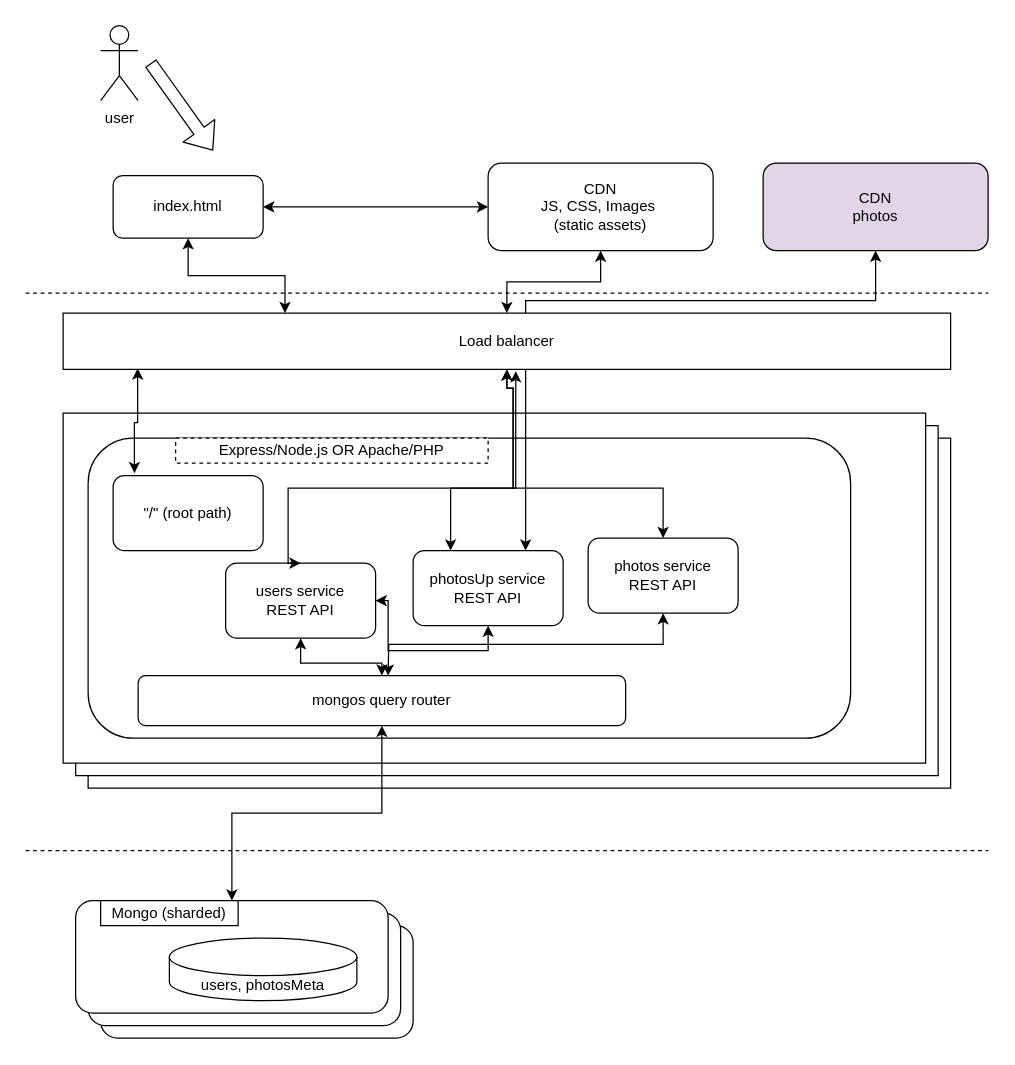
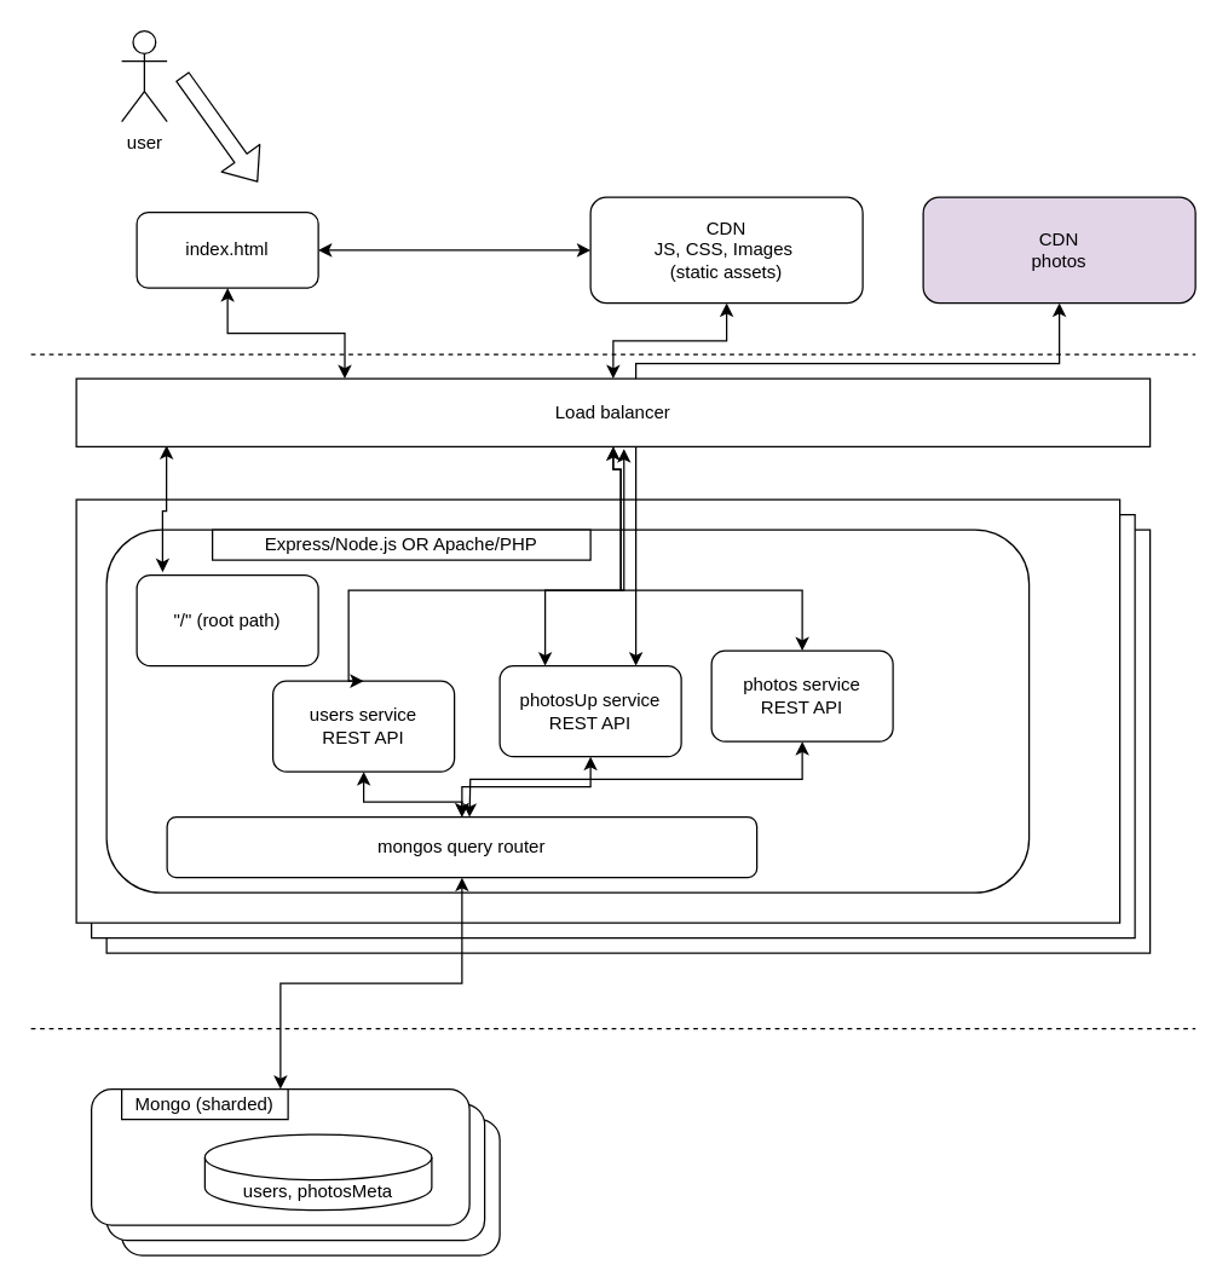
  <mxCell id="0" />
  <mxCell id="1" parent="0" />
  <mxCell id="2" value="" style="rounded=1;whiteSpace=wrap;html=1;" parent="1" vertex="1"><mxGeometry x="80" y="740" width="250" height="90" as="geometry" /></mxCell>
  <mxCell id="3" value="" style="rounded=1;whiteSpace=wrap;html=1;" parent="1" vertex="1"><mxGeometry x="70" y="730" width="250" height="90" as="geometry" /></mxCell>
  <mxCell id="4" value="" style="rounded=1;whiteSpace=wrap;html=1;" parent="1" vertex="1"><mxGeometry x="60" y="720" width="250" height="90" as="geometry" /></mxCell>
  <mxCell id="5" value="" style="rounded=0;whiteSpace=wrap;html=1;" parent="1" vertex="1"><mxGeometry x="70" y="350" width="690" height="280" as="geometry" /></mxCell>
  <mxCell id="6" value="" style="rounded=0;whiteSpace=wrap;html=1;" parent="1" vertex="1"><mxGeometry x="60" y="340" width="690" height="280" as="geometry" /></mxCell>
  <mxCell id="7" value="" style="rounded=0;whiteSpace=wrap;html=1;" parent="1" vertex="1"><mxGeometry x="50" y="330" width="690" height="280" as="geometry" /></mxCell>
  <mxCell id="8" value="user" style="shape=umlActor;verticalLabelPosition=bottom;verticalAlign=top;html=1;outlineConnect=0;" parent="1" vertex="1"><mxGeometry x="80" y="20" width="30" height="60" as="geometry" /></mxCell>
  <mxCell id="9" value="CDN&lt;br&gt;JS, CSS, Images&amp;nbsp;&lt;br&gt;(static assets)" style="rounded=1;whiteSpace=wrap;html=1;" parent="1" vertex="1"><mxGeometry x="390" y="130" width="180" height="70" as="geometry" /></mxCell>
  <mxCell id="10" value="" style="rounded=1;whiteSpace=wrap;html=1;" parent="1" vertex="1"><mxGeometry x="70" y="350" width="610" height="240" as="geometry" /></mxCell>
- <mxCell id="11" value="Express/Node.js OR Apache/PHP" style="rounded=0;whiteSpace=wrap;html=1;dashed=1;" parent="1" vertex="1"><mxGeometry x="140" y="350" width="250" height="20" as="geometry" /></mxCell>
+ <mxCell id="11" value="Express/Node.js OR Apache/PHP" style="rounded=0;whiteSpace=wrap;html=1;" parent="1" vertex="1"><mxGeometry x="140" y="350" width="250" height="20" as="geometry" /></mxCell>
  <mxCell id="12" style="edgeStyle=orthogonalEdgeStyle;rounded=0;orthogonalLoop=1;jettySize=auto;html=1;exitX=0.5;exitY=1;exitDx=0;exitDy=0;startArrow=classic;startFill=1;endArrow=classic;endFill=1;targetPerimeterSpacing=0;" parent="1" source="13" edge="1"><mxGeometry relative="1" as="geometry"><mxPoint x="310" y="540" as="targetPoint" /></mxGeometry></mxCell>
  <mxCell id="13" value="photos service&lt;br&gt;REST API" style="rounded=1;whiteSpace=wrap;html=1;" parent="1" vertex="1"><mxGeometry x="470" y="430" width="120" height="60" as="geometry" /></mxCell>
  <mxCell id="14" style="edgeStyle=orthogonalEdgeStyle;rounded=0;orthogonalLoop=1;jettySize=auto;html=1;exitX=0.75;exitY=0;exitDx=0;exitDy=0;entryX=0.5;entryY=1;entryDx=0;entryDy=0;startArrow=classic;startFill=1;endArrow=classic;endFill=1;targetPerimeterSpacing=0;" parent="1" source="16" target="32" edge="1"><mxGeometry relative="1" as="geometry"><Array as="points"><mxPoint x="420" y="240" /><mxPoint x="700" y="240" /></Array></mxGeometry></mxCell>
- <mxCell id="15" style="edgeStyle=orthogonalEdgeStyle;rounded=0;orthogonalLoop=1;jettySize=auto;html=1;exitX=0.5;exitY=1;exitDx=0;exitDy=0;startArrow=classic;startFill=1;endArrow=classic;endFill=1;targetPerimeterSpacing=0;" parent="1" source="16" target="18" edge="1"><mxGeometry relative="1" as="geometry" /></mxCell>
+ <mxCell id="15" style="edgeStyle=orthogonalEdgeStyle;rounded=0;orthogonalLoop=1;jettySize=auto;html=1;exitX=0.5;exitY=1;exitDx=0;exitDy=0;entryX=0.5;entryY=0;entryDx=0;entryDy=0;startArrow=classic;startFill=1;endArrow=classic;endFill=1;targetPerimeterSpacing=0;" parent="1" source="16" target="36" edge="1"><mxGeometry relative="1" as="geometry" /></mxCell>
  <mxCell id="16" value="photosUp service&lt;br&gt;REST API" style="rounded=1;whiteSpace=wrap;html=1;" parent="1" vertex="1"><mxGeometry x="330" y="440" width="120" height="60" as="geometry" /></mxCell>
  <mxCell id="17" style="edgeStyle=orthogonalEdgeStyle;rounded=0;orthogonalLoop=1;jettySize=auto;html=1;exitX=0.5;exitY=1;exitDx=0;exitDy=0;startArrow=classic;startFill=1;endArrow=classic;endFill=1;targetPerimeterSpacing=0;" parent="1" source="18" target="36" edge="1"><mxGeometry relative="1" as="geometry" /></mxCell>
  <mxCell id="18" value="users&amp;nbsp;service&lt;br&gt;REST API" style="rounded=1;whiteSpace=wrap;html=1;" parent="1" vertex="1"><mxGeometry x="180" y="450" width="120" height="60" as="geometry" /></mxCell>
  <mxCell id="19" value="&quot;/&quot; (root path)" style="rounded=1;whiteSpace=wrap;html=1;" parent="1" vertex="1"><mxGeometry x="90" y="380" width="120" height="60" as="geometry" /></mxCell>
  <mxCell id="20" style="edgeStyle=orthogonalEdgeStyle;rounded=0;orthogonalLoop=1;jettySize=auto;html=1;exitX=0.084;exitY=0.983;exitDx=0;exitDy=0;entryX=0.142;entryY=-0.033;entryDx=0;entryDy=0;entryPerimeter=0;targetPerimeterSpacing=0;startArrow=classic;startFill=1;exitPerimeter=0;" parent="1" source="29" target="19" edge="1"><mxGeometry relative="1" as="geometry" /></mxCell>
  <mxCell id="21" style="edgeStyle=orthogonalEdgeStyle;rounded=0;orthogonalLoop=1;jettySize=auto;html=1;exitX=1;exitY=0.5;exitDx=0;exitDy=0;entryX=0;entryY=0.5;entryDx=0;entryDy=0;startArrow=classic;startFill=1;targetPerimeterSpacing=0;" parent="1" source="22" target="9" edge="1"><mxGeometry relative="1" as="geometry" /></mxCell>
  <mxCell id="22" value="index.html" style="rounded=1;whiteSpace=wrap;html=1;" parent="1" vertex="1"><mxGeometry x="90" y="140" width="120" height="50" as="geometry" /></mxCell>
  <mxCell id="23" style="edgeStyle=orthogonalEdgeStyle;rounded=0;orthogonalLoop=1;jettySize=auto;html=1;exitX=0.51;exitY=1.033;exitDx=0;exitDy=0;entryX=0.25;entryY=0;entryDx=0;entryDy=0;startArrow=classic;startFill=1;targetPerimeterSpacing=0;exitPerimeter=0;" parent="1" source="29" target="16" edge="1"><mxGeometry relative="1" as="geometry"><Array as="points"><mxPoint x="412" y="390" /><mxPoint x="360" y="390" /></Array></mxGeometry></mxCell>
  <mxCell id="24" style="edgeStyle=orthogonalEdgeStyle;rounded=0;orthogonalLoop=1;jettySize=auto;html=1;exitX=0.5;exitY=1;exitDx=0;exitDy=0;entryX=0.5;entryY=0;entryDx=0;entryDy=0;startArrow=classic;startFill=1;targetPerimeterSpacing=0;" parent="1" source="29" target="13" edge="1"><mxGeometry relative="1" as="geometry"><Array as="points"><mxPoint x="410" y="310" /><mxPoint x="410" y="390" /><mxPoint x="530" y="390" /></Array></mxGeometry></mxCell>
  <mxCell id="25" style="edgeStyle=orthogonalEdgeStyle;rounded=0;orthogonalLoop=1;jettySize=auto;html=1;exitX=0.5;exitY=1;exitDx=0;exitDy=0;entryX=0.5;entryY=0;entryDx=0;entryDy=0;startArrow=classic;startFill=1;targetPerimeterSpacing=0;" parent="1" source="29" target="18" edge="1"><mxGeometry relative="1" as="geometry"><Array as="points"><mxPoint x="410" y="310" /><mxPoint x="410" y="390" /><mxPoint x="230" y="390" /></Array></mxGeometry></mxCell>
  <mxCell id="26" value="" style="shape=flexArrow;endArrow=classic;html=1;" parent="1" edge="1"><mxGeometry width="50" height="50" relative="1" as="geometry"><mxPoint x="120" y="50" as="sourcePoint" /><mxPoint x="170" y="120" as="targetPoint" /></mxGeometry></mxCell>
  <mxCell id="27" style="edgeStyle=orthogonalEdgeStyle;rounded=0;orthogonalLoop=1;jettySize=auto;html=1;exitX=0.25;exitY=0;exitDx=0;exitDy=0;entryX=0.5;entryY=1;entryDx=0;entryDy=0;startArrow=classic;startFill=1;targetPerimeterSpacing=0;" parent="1" source="29" target="22" edge="1"><mxGeometry relative="1" as="geometry" /></mxCell>
  <mxCell id="28" style="edgeStyle=orthogonalEdgeStyle;rounded=0;orthogonalLoop=1;jettySize=auto;html=1;exitX=0.5;exitY=0;exitDx=0;exitDy=0;entryX=0.5;entryY=1;entryDx=0;entryDy=0;startArrow=classic;startFill=1;targetPerimeterSpacing=0;" parent="1" source="29" target="9" edge="1"><mxGeometry relative="1" as="geometry" /></mxCell>
  <mxCell id="29" value="Load balancer" style="rounded=0;whiteSpace=wrap;html=1;" parent="1" vertex="1"><mxGeometry x="50" y="250" width="710" height="45" as="geometry" /></mxCell>
  <mxCell id="30" value="users, photosMeta" style="shape=cylinder3;whiteSpace=wrap;html=1;boundedLbl=1;backgroundOutline=1;size=15;" parent="1" vertex="1"><mxGeometry x="135" y="750" width="150" height="50" as="geometry" /></mxCell>
  <mxCell id="31" value="Mongo (sharded)" style="rounded=0;whiteSpace=wrap;html=1;" parent="1" vertex="1"><mxGeometry x="80" y="720" width="110" height="20" as="geometry" /></mxCell>
  <mxCell id="32" value="CDN&lt;br&gt;photos" style="rounded=1;whiteSpace=wrap;html=1;fillColor=#e1d5e7;" parent="1" vertex="1"><mxGeometry x="610" y="130" width="180" height="70" as="geometry" /></mxCell>
  <mxCell id="33" value="" style="endArrow=none;dashed=1;html=1;" parent="1" edge="1"><mxGeometry width="50" height="50" relative="1" as="geometry"><mxPoint x="20" y="680" as="sourcePoint" /><mxPoint x="790" y="680" as="targetPoint" /></mxGeometry></mxCell>
  <mxCell id="34" value="" style="endArrow=none;dashed=1;html=1;" parent="1" edge="1"><mxGeometry width="50" height="50" relative="1" as="geometry"><mxPoint x="20" y="234" as="sourcePoint" /><mxPoint x="790" y="234" as="targetPoint" /></mxGeometry></mxCell>
  <mxCell id="35" style="edgeStyle=orthogonalEdgeStyle;rounded=0;orthogonalLoop=1;jettySize=auto;html=1;exitX=0.5;exitY=1;exitDx=0;exitDy=0;entryX=0.5;entryY=0;entryDx=0;entryDy=0;startArrow=classic;startFill=1;endArrow=classic;endFill=1;targetPerimeterSpacing=0;" parent="1" source="36" target="4" edge="1"><mxGeometry relative="1" as="geometry" /></mxCell>
  <mxCell id="36" value="mongos query router" style="rounded=1;whiteSpace=wrap;html=1;" parent="1" vertex="1"><mxGeometry x="110" y="540" width="390" height="40" as="geometry" /></mxCell>
